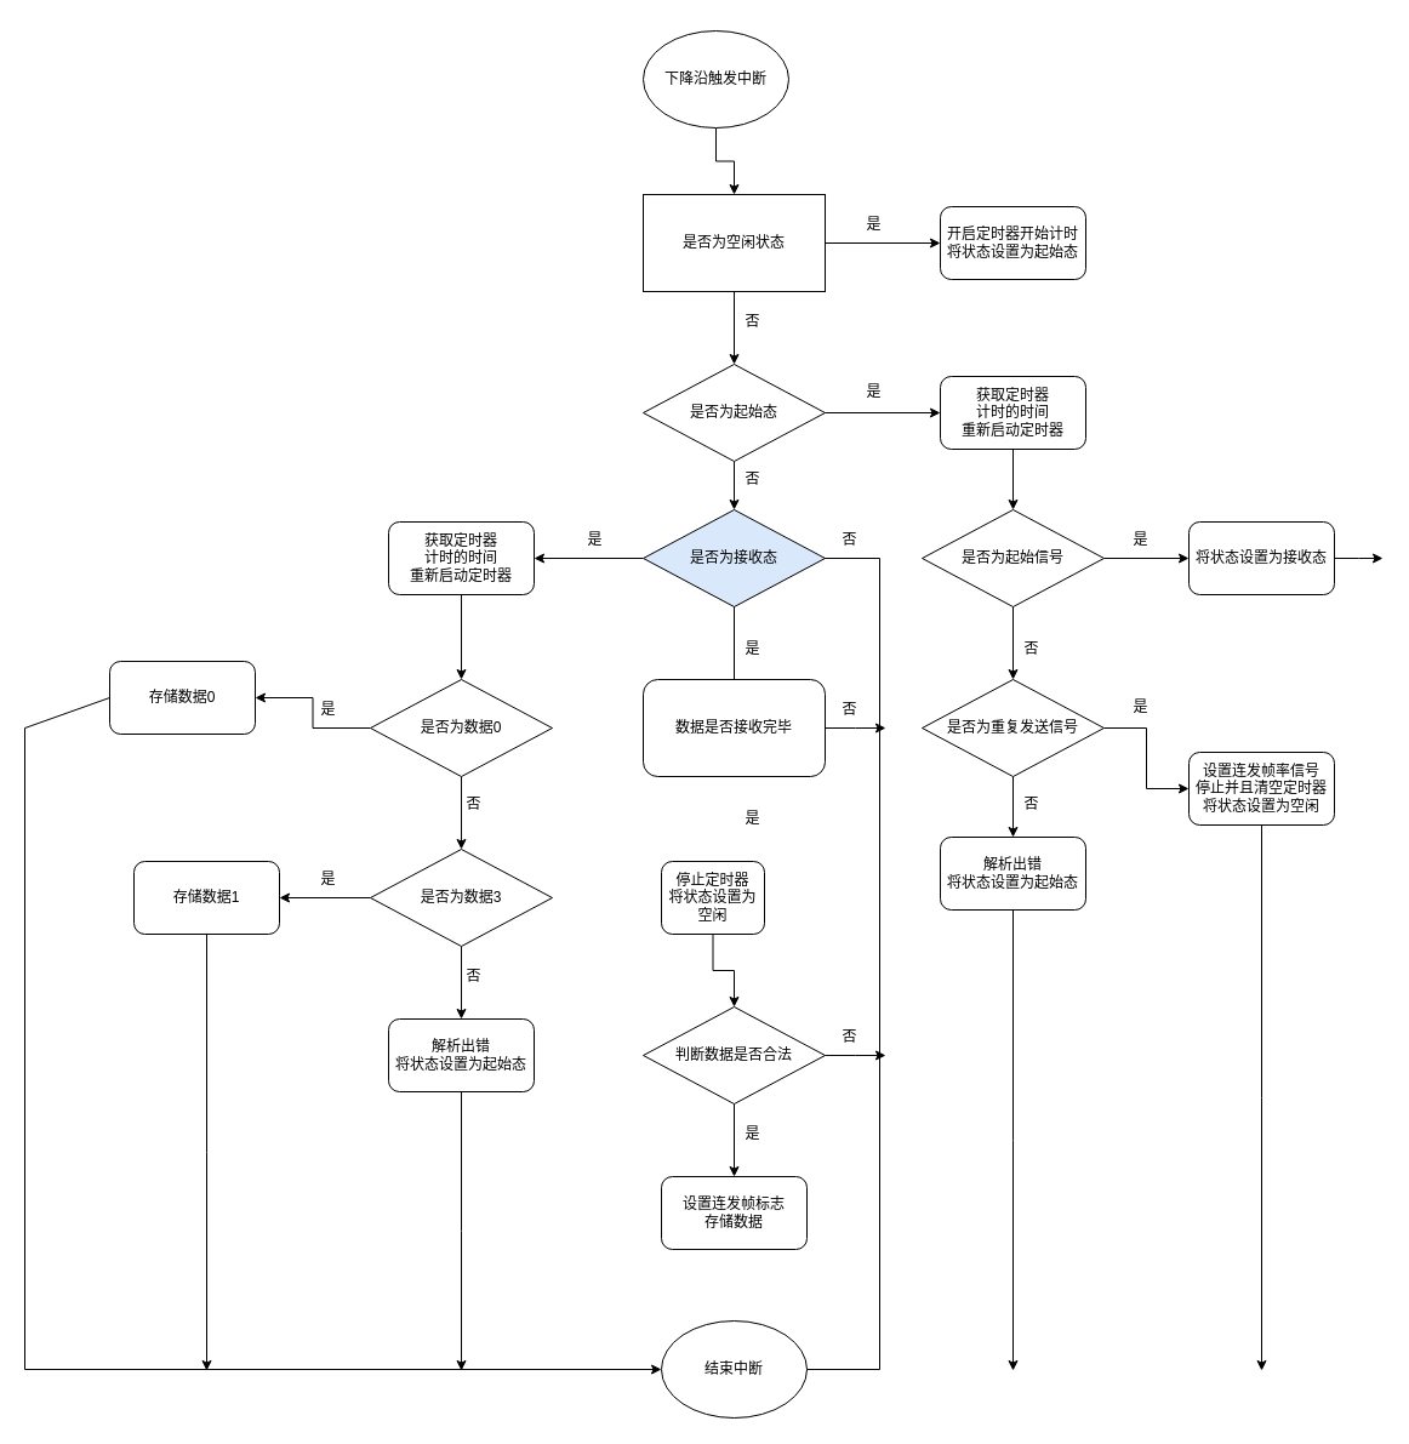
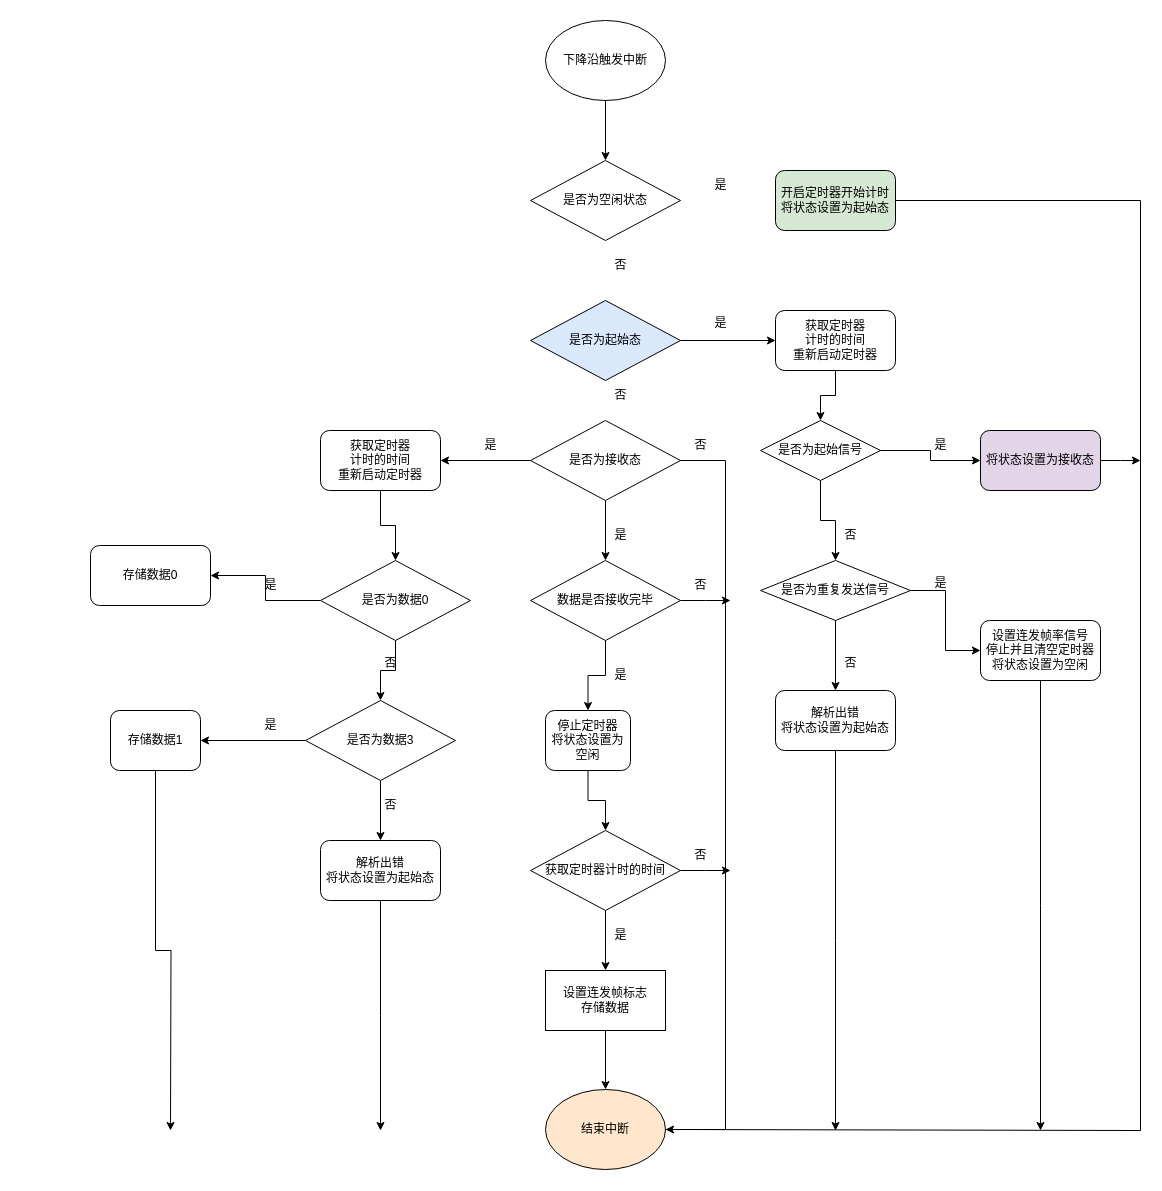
  <mxCell id="0" />
  <mxCell id="1" parent="0" />
- <mxCell id="2" value="" style="edgeStyle=orthogonalEdgeStyle;rounded=0;orthogonalLoop=1;jettySize=auto;html=1;entryX=0;entryY=0.5;entryDx=0;entryDy=0;" edge="1" parent="1" source="4" target="64"><mxGeometry relative="1" as="geometry"><mxPoint x="760" y="200" as="targetPoint" /></mxGeometry></mxCell>
- <mxCell id="3" value="" style="edgeStyle=orthogonalEdgeStyle;rounded=0;orthogonalLoop=1;jettySize=auto;html=1;" edge="1" parent="1" source="4" target="8"><mxGeometry relative="1" as="geometry" /></mxCell>
- <mxCell id="4" value="是否为空闲状态" style="whiteSpace=wrap;html=1;rounded=0;" vertex="1" parent="1"><mxGeometry x="530" y="160" width="150" height="80" as="geometry" /></mxCell>
+ <mxCell id="4" value="是否为空闲状态" style="rhombus;whiteSpace=wrap;html=1;" vertex="1" parent="1"><mxGeometry x="530" y="160" width="150" height="80" as="geometry" /></mxCell>
  <mxCell id="5" value="是" style="text;html=1;align=center;verticalAlign=middle;resizable=0;points=[];autosize=1;strokeColor=none;fillColor=none;" vertex="1" parent="1"><mxGeometry x="700" y="170" width="40" height="30" as="geometry" /></mxCell>
  <mxCell id="6" value="" style="edgeStyle=orthogonalEdgeStyle;rounded=0;orthogonalLoop=1;jettySize=auto;html=1;" edge="1" parent="1" source="8" target="12"><mxGeometry relative="1" as="geometry"><mxPoint x="770" y="340" as="targetPoint" /></mxGeometry></mxCell>
- <mxCell id="7" value="" style="edgeStyle=orthogonalEdgeStyle;rounded=0;orthogonalLoop=1;jettySize=auto;html=1;" edge="1" parent="1" source="8" target="31"><mxGeometry relative="1" as="geometry" /></mxCell>
- <mxCell id="8" value="是否为起始态" style="rhombus;whiteSpace=wrap;html=1;" vertex="1" parent="1"><mxGeometry x="530" y="300" width="150" height="80" as="geometry" /></mxCell>
+ <mxCell id="8" value="是否为起始态" style="rhombus;whiteSpace=wrap;html=1;fillColor=#dae8fc;" vertex="1" parent="1"><mxGeometry x="530" y="300" width="150" height="80" as="geometry" /></mxCell>
  <mxCell id="9" value="是" style="text;html=1;align=center;verticalAlign=middle;resizable=0;points=[];autosize=1;strokeColor=none;fillColor=none;" vertex="1" parent="1"><mxGeometry x="700" y="308" width="40" height="30" as="geometry" /></mxCell>
  <mxCell id="10" value="否" style="text;html=1;align=center;verticalAlign=middle;resizable=0;points=[];autosize=1;strokeColor=none;fillColor=none;" vertex="1" parent="1"><mxGeometry x="600" y="250" width="40" height="30" as="geometry" /></mxCell>
  <mxCell id="11" value="" style="edgeStyle=orthogonalEdgeStyle;rounded=0;orthogonalLoop=1;jettySize=auto;html=1;" edge="1" parent="1" source="12" target="15"><mxGeometry relative="1" as="geometry" /></mxCell>
  <mxCell id="12" value="获取定时器&lt;br&gt;计时的时间&lt;br&gt;重新启动定时器" style="rounded=1;whiteSpace=wrap;html=1;" vertex="1" parent="1"><mxGeometry x="775" y="310" width="120" height="60" as="geometry" /></mxCell>
  <mxCell id="13" value="" style="edgeStyle=orthogonalEdgeStyle;rounded=0;orthogonalLoop=1;jettySize=auto;html=1;" edge="1" parent="1" source="15" target="17"><mxGeometry relative="1" as="geometry" /></mxCell>
  <mxCell id="14" value="" style="edgeStyle=orthogonalEdgeStyle;rounded=0;orthogonalLoop=1;jettySize=auto;html=1;" edge="1" parent="1" source="15" target="21"><mxGeometry relative="1" as="geometry" /></mxCell>
- <mxCell id="15" value="是否为起始信号" style="rhombus;whiteSpace=wrap;html=1;" vertex="1" parent="1"><mxGeometry x="760" y="420" width="150" height="80" as="geometry" /></mxCell>
+ <mxCell id="15" value="是否为起始信号" style="rhombus;whiteSpace=wrap;html=1;" vertex="1" parent="1"><mxGeometry x="760" y="420" width="120" height="60" as="geometry" /></mxCell>
  <mxCell id="16" style="edgeStyle=orthogonalEdgeStyle;rounded=0;orthogonalLoop=1;jettySize=auto;html=1;" edge="1" parent="1" source="17"><mxGeometry relative="1" as="geometry"><mxPoint x="1140" y="460" as="targetPoint" /></mxGeometry></mxCell>
- <mxCell id="17" value="将状态设置为接收态" style="rounded=1;whiteSpace=wrap;html=1;" vertex="1" parent="1"><mxGeometry x="980" y="430" width="120" height="60" as="geometry" /></mxCell>
+ <mxCell id="17" value="将状态设置为接收态" style="rounded=1;whiteSpace=wrap;html=1;fillColor=#e1d5e7;" vertex="1" parent="1"><mxGeometry x="980" y="430" width="120" height="60" as="geometry" /></mxCell>
  <mxCell id="18" value="是" style="text;html=1;align=center;verticalAlign=middle;resizable=0;points=[];autosize=1;strokeColor=none;fillColor=none;" vertex="1" parent="1"><mxGeometry x="920" y="430" width="40" height="30" as="geometry" /></mxCell>
  <mxCell id="19" value="" style="edgeStyle=orthogonalEdgeStyle;rounded=0;orthogonalLoop=1;jettySize=auto;html=1;" edge="1" parent="1" source="21" target="24"><mxGeometry relative="1" as="geometry" /></mxCell>
  <mxCell id="20" value="" style="edgeStyle=orthogonalEdgeStyle;rounded=0;orthogonalLoop=1;jettySize=auto;html=1;" edge="1" parent="1" source="21" target="27"><mxGeometry relative="1" as="geometry" /></mxCell>
- <mxCell id="21" value="是否为重复发送信号" style="rhombus;whiteSpace=wrap;html=1;" vertex="1" parent="1"><mxGeometry x="760" y="560" width="150" height="80" as="geometry" /></mxCell>
+ <mxCell id="21" value="是否为重复发送信号" style="rhombus;whiteSpace=wrap;html=1;" vertex="1" parent="1"><mxGeometry x="760" y="560" width="150" height="60" as="geometry" /></mxCell>
  <mxCell id="22" value="否" style="text;html=1;align=center;verticalAlign=middle;resizable=0;points=[];autosize=1;strokeColor=none;fillColor=none;" vertex="1" parent="1"><mxGeometry x="830" y="520" width="40" height="30" as="geometry" /></mxCell>
  <mxCell id="23" style="edgeStyle=orthogonalEdgeStyle;rounded=0;orthogonalLoop=1;jettySize=auto;html=1;" edge="1" parent="1" source="24"><mxGeometry relative="1" as="geometry"><mxPoint x="1040" y="1130" as="targetPoint" /></mxGeometry></mxCell>
  <mxCell id="24" value="设置连发帧率信号&lt;br&gt;停止并且清空定时器&lt;br&gt;将状态设置为空闲" style="rounded=1;whiteSpace=wrap;html=1;" vertex="1" parent="1"><mxGeometry x="980" y="620" width="120" height="60" as="geometry" /></mxCell>
  <mxCell id="25" value="是" style="text;html=1;align=center;verticalAlign=middle;resizable=0;points=[];autosize=1;strokeColor=none;fillColor=none;" vertex="1" parent="1"><mxGeometry x="920" y="568" width="40" height="30" as="geometry" /></mxCell>
  <mxCell id="26" style="edgeStyle=orthogonalEdgeStyle;rounded=0;orthogonalLoop=1;jettySize=auto;html=1;" edge="1" parent="1" source="27"><mxGeometry relative="1" as="geometry"><mxPoint x="835" y="1130" as="targetPoint" /></mxGeometry></mxCell>
  <mxCell id="27" value="解析出错&lt;br&gt;将状态设置为起始态" style="rounded=1;whiteSpace=wrap;html=1;" vertex="1" parent="1"><mxGeometry x="775" y="690" width="120" height="60" as="geometry" /></mxCell>
  <mxCell id="28" value="" style="edgeStyle=orthogonalEdgeStyle;rounded=0;orthogonalLoop=1;jettySize=auto;html=1;" edge="1" parent="1" source="31" target="33"><mxGeometry relative="1" as="geometry" /></mxCell>
- <mxCell id="29" value="" style="edgeStyle=orthogonalEdgeStyle;rounded=0;orthogonalLoop=1;jettySize=auto;html=1;endArrow=none;" edge="1" parent="1" source="31" target="52"><mxGeometry relative="1" as="geometry" /></mxCell>
+ <mxCell id="29" value="" style="edgeStyle=orthogonalEdgeStyle;rounded=0;orthogonalLoop=1;jettySize=auto;html=1;" edge="1" parent="1" source="31" target="52"><mxGeometry relative="1" as="geometry" /></mxCell>
  <mxCell id="30" style="edgeStyle=orthogonalEdgeStyle;rounded=0;orthogonalLoop=1;jettySize=auto;html=1;entryX=1;entryY=0.5;entryDx=0;entryDy=0;" edge="1" parent="1"><mxGeometry relative="1" as="geometry"><mxPoint x="650" y="1129" as="targetPoint" /><mxPoint x="665" y="460" as="sourcePoint" /><Array as="points"><mxPoint x="725" y="460" /><mxPoint x="725" y="1129" /></Array></mxGeometry></mxCell>
- <mxCell id="31" value="是否为接收态" style="rhombus;whiteSpace=wrap;html=1;fillColor=#dae8fc;" vertex="1" parent="1"><mxGeometry x="530" y="420" width="150" height="80" as="geometry" /></mxCell>
+ <mxCell id="31" value="是否为接收态" style="rhombus;whiteSpace=wrap;html=1;" vertex="1" parent="1"><mxGeometry x="530" y="420" width="150" height="80" as="geometry" /></mxCell>
  <mxCell id="32" value="" style="edgeStyle=orthogonalEdgeStyle;rounded=0;orthogonalLoop=1;jettySize=auto;html=1;" edge="1" parent="1" source="33" target="36"><mxGeometry relative="1" as="geometry" /></mxCell>
  <mxCell id="33" value="获取定时器&lt;br style=&quot;border-color: var(--border-color);&quot;&gt;计时的时间&lt;br&gt;重新启动定时器" style="rounded=1;whiteSpace=wrap;html=1;" vertex="1" parent="1"><mxGeometry x="320" y="430" width="120" height="60" as="geometry" /></mxCell>
  <mxCell id="34" value="" style="edgeStyle=orthogonalEdgeStyle;rounded=0;orthogonalLoop=1;jettySize=auto;html=1;" edge="1" parent="1" source="36" target="39"><mxGeometry relative="1" as="geometry" /></mxCell>
  <mxCell id="35" value="" style="edgeStyle=orthogonalEdgeStyle;rounded=0;orthogonalLoop=1;jettySize=auto;html=1;" edge="1" parent="1" source="36" target="42"><mxGeometry relative="1" as="geometry" /></mxCell>
- <mxCell id="36" value="是否为数据0" style="rhombus;whiteSpace=wrap;html=1;" vertex="1" parent="1"><mxGeometry x="305" y="560" width="150" height="80" as="geometry" /></mxCell>
+ <mxCell id="36" value="是否为数据0" style="rhombus;whiteSpace=wrap;html=1;" vertex="1" parent="1"><mxGeometry x="320" y="560" width="150" height="80" as="geometry" /></mxCell>
  <mxCell id="37" value="" style="edgeStyle=orthogonalEdgeStyle;rounded=0;orthogonalLoop=1;jettySize=auto;html=1;" edge="1" parent="1" source="39" target="44"><mxGeometry relative="1" as="geometry" /></mxCell>
  <mxCell id="38" value="" style="edgeStyle=orthogonalEdgeStyle;rounded=0;orthogonalLoop=1;jettySize=auto;html=1;" edge="1" parent="1" source="39" target="49"><mxGeometry relative="1" as="geometry" /></mxCell>
  <mxCell id="39" value="是否为数据3" style="rhombus;whiteSpace=wrap;html=1;" vertex="1" parent="1"><mxGeometry x="305" y="700" width="150" height="80" as="geometry" /></mxCell>
  <mxCell id="40" value="否" style="text;html=1;align=center;verticalAlign=middle;resizable=0;points=[];autosize=1;strokeColor=none;fillColor=none;" vertex="1" parent="1"><mxGeometry x="600" y="380" width="40" height="30" as="geometry" /></mxCell>
  <mxCell id="41" value="是" style="text;html=1;align=center;verticalAlign=middle;resizable=0;points=[];autosize=1;strokeColor=none;fillColor=none;" vertex="1" parent="1"><mxGeometry x="470" y="430" width="40" height="30" as="geometry" /></mxCell>
  <mxCell id="42" value="存储数据0" style="rounded=1;whiteSpace=wrap;html=1;" vertex="1" parent="1"><mxGeometry x="90" y="545" width="120" height="60" as="geometry" /></mxCell>
  <mxCell id="43" style="edgeStyle=orthogonalEdgeStyle;rounded=0;orthogonalLoop=1;jettySize=auto;html=1;" edge="1" parent="1" source="44"><mxGeometry relative="1" as="geometry"><mxPoint x="170" y="1130" as="targetPoint" /></mxGeometry></mxCell>
- <mxCell id="44" value="存储数据1" style="rounded=1;whiteSpace=wrap;html=1;" vertex="1" parent="1"><mxGeometry x="110" y="710" width="120" height="60" as="geometry" /></mxCell>
+ <mxCell id="44" value="存储数据1" style="rounded=1;whiteSpace=wrap;html=1;" vertex="1" parent="1"><mxGeometry x="110" y="710" width="90" height="60" as="geometry" /></mxCell>
  <mxCell id="45" value="是" style="text;html=1;align=center;verticalAlign=middle;resizable=0;points=[];autosize=1;strokeColor=none;fillColor=none;" vertex="1" parent="1"><mxGeometry x="250" y="570" width="40" height="30" as="geometry" /></mxCell>
  <mxCell id="46" value="是" style="text;html=1;align=center;verticalAlign=middle;resizable=0;points=[];autosize=1;strokeColor=none;fillColor=none;" vertex="1" parent="1"><mxGeometry x="250" y="710" width="40" height="30" as="geometry" /></mxCell>
  <mxCell id="47" value="否" style="text;html=1;align=center;verticalAlign=middle;resizable=0;points=[];autosize=1;strokeColor=none;fillColor=none;" vertex="1" parent="1"><mxGeometry x="370" y="648" width="40" height="30" as="geometry" /></mxCell>
  <mxCell id="48" style="edgeStyle=orthogonalEdgeStyle;rounded=0;orthogonalLoop=1;jettySize=auto;html=1;" edge="1" parent="1" source="49"><mxGeometry relative="1" as="geometry"><mxPoint x="380" y="1130" as="targetPoint" /></mxGeometry></mxCell>
  <mxCell id="49" value="解析出错&lt;br&gt;将状态设置为起始态" style="rounded=1;whiteSpace=wrap;html=1;" vertex="1" parent="1"><mxGeometry x="320" y="840" width="120" height="60" as="geometry" /></mxCell>
+ <mxCell id="50" value="" style="edgeStyle=orthogonalEdgeStyle;rounded=0;orthogonalLoop=1;jettySize=auto;html=1;" edge="1" parent="1" source="52" target="55"><mxGeometry relative="1" as="geometry" /></mxCell>
  <mxCell id="51" style="edgeStyle=orthogonalEdgeStyle;rounded=0;orthogonalLoop=1;jettySize=auto;html=1;" edge="1" parent="1" source="52"><mxGeometry relative="1" as="geometry"><mxPoint x="730" y="600" as="targetPoint" /></mxGeometry></mxCell>
- <mxCell id="52" value="数据是否接收完毕" style="whiteSpace=wrap;html=1;rounded=1;" vertex="1" parent="1"><mxGeometry x="530" y="560" width="150" height="80" as="geometry" /></mxCell>
+ <mxCell id="52" value="数据是否接收完毕" style="rhombus;whiteSpace=wrap;html=1;" vertex="1" parent="1"><mxGeometry x="530" y="560" width="150" height="80" as="geometry" /></mxCell>
  <mxCell id="53" value="是" style="text;html=1;align=center;verticalAlign=middle;resizable=0;points=[];autosize=1;strokeColor=none;fillColor=none;" vertex="1" parent="1"><mxGeometry x="600" y="520" width="40" height="30" as="geometry" /></mxCell>
  <mxCell id="54" value="" style="edgeStyle=orthogonalEdgeStyle;rounded=0;orthogonalLoop=1;jettySize=auto;html=1;" edge="1" parent="1" source="55" target="58"><mxGeometry relative="1" as="geometry" /></mxCell>
  <mxCell id="55" value="停止定时器&lt;br&gt;将状态设置为空闲" style="rounded=1;whiteSpace=wrap;html=1;" vertex="1" parent="1"><mxGeometry x="545" y="710" width="85" height="60" as="geometry" /></mxCell>
  <mxCell id="56" value="" style="edgeStyle=orthogonalEdgeStyle;rounded=0;orthogonalLoop=1;jettySize=auto;html=1;" edge="1" parent="1" source="58" target="61"><mxGeometry relative="1" as="geometry" /></mxCell>
  <mxCell id="57" style="edgeStyle=orthogonalEdgeStyle;rounded=0;orthogonalLoop=1;jettySize=auto;html=1;" edge="1" parent="1" source="58"><mxGeometry relative="1" as="geometry"><mxPoint x="730" y="870" as="targetPoint" /></mxGeometry></mxCell>
- <mxCell id="58" value="判断数据是否合法" style="rhombus;whiteSpace=wrap;html=1;" vertex="1" parent="1"><mxGeometry x="530" y="830" width="150" height="80" as="geometry" /></mxCell>
+ <mxCell id="58" value="获取定时器计时的时间" style="rhombus;whiteSpace=wrap;html=1;" vertex="1" parent="1"><mxGeometry x="530" y="830" width="150" height="80" as="geometry" /></mxCell>
  <mxCell id="59" value="是" style="text;html=1;align=center;verticalAlign=middle;resizable=0;points=[];autosize=1;strokeColor=none;fillColor=none;" vertex="1" parent="1"><mxGeometry x="600" y="660" width="40" height="30" as="geometry" /></mxCell>
- <mxCell id="61" value="设置连发帧标志&lt;br&gt;存储数据" style="rounded=1;whiteSpace=wrap;html=1;" vertex="1" parent="1"><mxGeometry x="545" y="970" width="120" height="60" as="geometry" /></mxCell>
+ <mxCell id="60" value="" style="edgeStyle=orthogonalEdgeStyle;rounded=0;orthogonalLoop=1;jettySize=auto;html=1;" edge="1" parent="1" source="61" target="66"><mxGeometry relative="1" as="geometry" /></mxCell>
+ <mxCell id="61" value="设置连发帧标志&lt;br&gt;存储数据" style="whiteSpace=wrap;html=1;rounded=0;" vertex="1" parent="1"><mxGeometry x="545" y="970" width="120" height="60" as="geometry" /></mxCell>
  <mxCell id="62" value="是" style="text;html=1;align=center;verticalAlign=middle;resizable=0;points=[];autosize=1;strokeColor=none;fillColor=none;" vertex="1" parent="1"><mxGeometry x="600" y="920" width="40" height="30" as="geometry" /></mxCell>
- <mxCell id="64" value="开启定时器开始计时&lt;br style=&quot;border-color: var(--border-color);&quot;&gt;将状态设置为起始态" style="rounded=1;whiteSpace=wrap;html=1;" vertex="1" parent="1"><mxGeometry x="775" y="170" width="120" height="60" as="geometry" /></mxCell>
+ <mxCell id="63" style="edgeStyle=orthogonalEdgeStyle;rounded=0;orthogonalLoop=1;jettySize=auto;html=1;entryX=1;entryY=0.5;entryDx=0;entryDy=0;" edge="1" parent="1" source="64" target="66"><mxGeometry relative="1" as="geometry"><mxPoint x="1040" y="1130" as="targetPoint" /><Array as="points"><mxPoint x="1140" y="200" /><mxPoint x="1140" y="1130" /><mxPoint x="665" y="1130" /></Array></mxGeometry></mxCell>
+ <mxCell id="64" value="开启定时器开始计时&lt;br style=&quot;border-color: var(--border-color);&quot;&gt;将状态设置为起始态" style="rounded=1;whiteSpace=wrap;html=1;fillColor=#d5e8d4;" vertex="1" parent="1"><mxGeometry x="775" y="170" width="120" height="60" as="geometry" /></mxCell>
  <mxCell id="65" value="否" style="text;html=1;align=center;verticalAlign=middle;resizable=0;points=[];autosize=1;strokeColor=none;fillColor=none;" vertex="1" parent="1"><mxGeometry x="370" y="790" width="40" height="30" as="geometry" /></mxCell>
- <mxCell id="66" value="结束中断" style="ellipse;whiteSpace=wrap;html=1;" vertex="1" parent="1"><mxGeometry x="545" y="1089" width="120" height="80" as="geometry" /></mxCell>
+ <mxCell id="66" value="结束中断" style="ellipse;whiteSpace=wrap;html=1;fillColor=#ffe6cc;" vertex="1" parent="1"><mxGeometry x="545" y="1089" width="120" height="80" as="geometry" /></mxCell>
  <mxCell id="67" value="" style="edgeStyle=orthogonalEdgeStyle;rounded=0;orthogonalLoop=1;jettySize=auto;html=1;" edge="1" parent="1" source="68" target="4"><mxGeometry relative="1" as="geometry" /></mxCell>
- <mxCell id="68" value="下降沿触发中断" style="ellipse;whiteSpace=wrap;html=1;" vertex="1" parent="1"><mxGeometry x="530" y="25" width="120" height="80" as="geometry" /></mxCell>
- <mxCell id="69" value="" style="endArrow=classic;html=1;rounded=0;exitX=0;exitY=0.5;exitDx=0;exitDy=0;entryX=0;entryY=0.5;entryDx=0;entryDy=0;" edge="1" parent="1" source="42" target="66"><mxGeometry width="50" height="50" relative="1" as="geometry"><mxPoint x="480" y="800" as="sourcePoint" /><mxPoint x="530" y="750" as="targetPoint" /><Array as="points"><mxPoint x="20" y="600" /><mxPoint x="20" y="1129" /></Array></mxGeometry></mxCell>
+ <mxCell id="68" value="下降沿触发中断" style="ellipse;whiteSpace=wrap;html=1;" vertex="1" parent="1"><mxGeometry x="545" y="20" width="120" height="80" as="geometry" /></mxCell>
  <mxCell id="70" value="否" style="text;html=1;align=center;verticalAlign=middle;resizable=0;points=[];autosize=1;strokeColor=none;fillColor=none;" vertex="1" parent="1"><mxGeometry x="680" y="570" width="40" height="30" as="geometry" /></mxCell>
  <mxCell id="71" value="否" style="text;html=1;align=center;verticalAlign=middle;resizable=0;points=[];autosize=1;strokeColor=none;fillColor=none;" vertex="1" parent="1"><mxGeometry x="680" y="430" width="40" height="30" as="geometry" /></mxCell>
  <mxCell id="72" value="否" style="text;html=1;align=center;verticalAlign=middle;resizable=0;points=[];autosize=1;strokeColor=none;fillColor=none;" vertex="1" parent="1"><mxGeometry x="680" y="840" width="40" height="30" as="geometry" /></mxCell>
  <mxCell id="73" value="否" style="text;html=1;align=center;verticalAlign=middle;resizable=0;points=[];autosize=1;strokeColor=none;fillColor=none;" vertex="1" parent="1"><mxGeometry x="830" y="648" width="40" height="30" as="geometry" /></mxCell>
